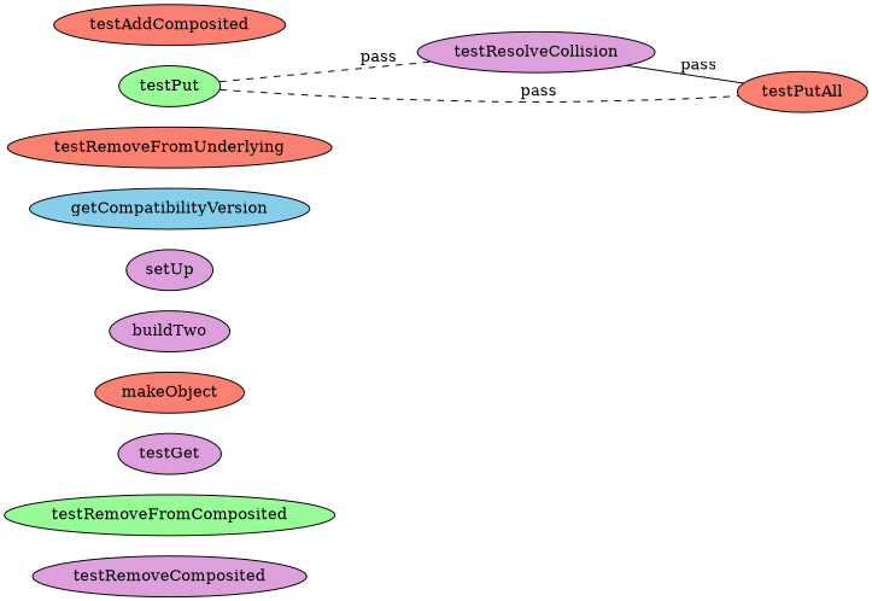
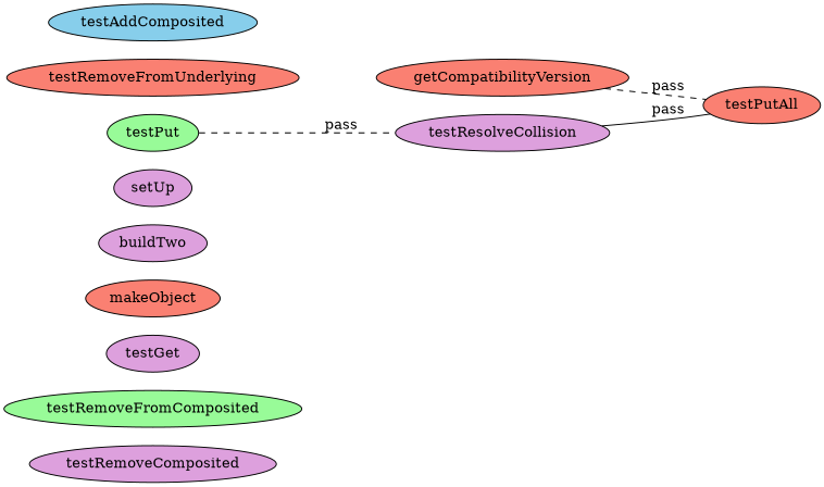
  digraph {
    rankdir=LR
    node [style=filled fillcolor=plum]
    edge [dir=none style=dashed]
    testRemoveComposited
    testRemoveFromComposited [fillcolor=palegreen]
    testGet
    makeObject [fillcolor=salmon]
    buildTwo
    setUp
-   getCompatibilityVersion [fillcolor=skyblue]
+   getCompatibilityVersion [fillcolor=salmon]
    testRemoveFromUnderlying [fillcolor=salmon]
    testPut [fillcolor=palegreen]
    testResolveCollision
    testPutAll [fillcolor=salmon]
-   testAddComposited [fillcolor=salmon]
+   testAddComposited [fillcolor=skyblue]
    testPut -> testResolveCollision [label=" pass"]
-   testPut -> testPutAll [label=" pass"]
+   getCompatibilityVersion -> testPutAll [label=" pass"]
    testResolveCollision -> testPutAll [label=" pass" style=solid]
  }
